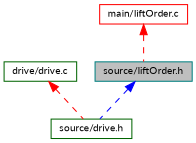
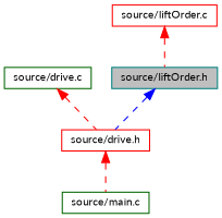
  digraph {
    fontname=Lato
    node [color=red fillcolor=white fontname=Lato fontsize=10 shape=record style=filled]
    edge [color=red dir=back fontname=Lato fontsize=10 labelfontname=Helvetica labelfontsize=10 style=dashed]
    n1 [color=teal fillcolor=grey75 fontcolor=black height=0.2 label="source/liftOrder.h" width=0.4]
-   n2 [color=darkgreen height=0.2 label="source/drive.h" width=0.4]
-   n4 [height=0.2 label="main/liftOrder.c" width=0.4]
-   n5 [color=darkgreen height=0.2 label="drive/drive.c" width=0.4]
+   n2 [height=0.2 label="source/drive.h" width=0.4]
+   n3 [color=darkgreen height=0.2 label="source/main.c" width=0.4]
+   n4 [height=0.2 label="source/liftOrder.c" width=0.4]
+   n5 [color=darkgreen height=0.2 label="source/drive.c" width=0.4]
    n1 -> n2 [color=blue]
+   n2 -> n3
    n4 -> n1
    n5 -> n2
  }
